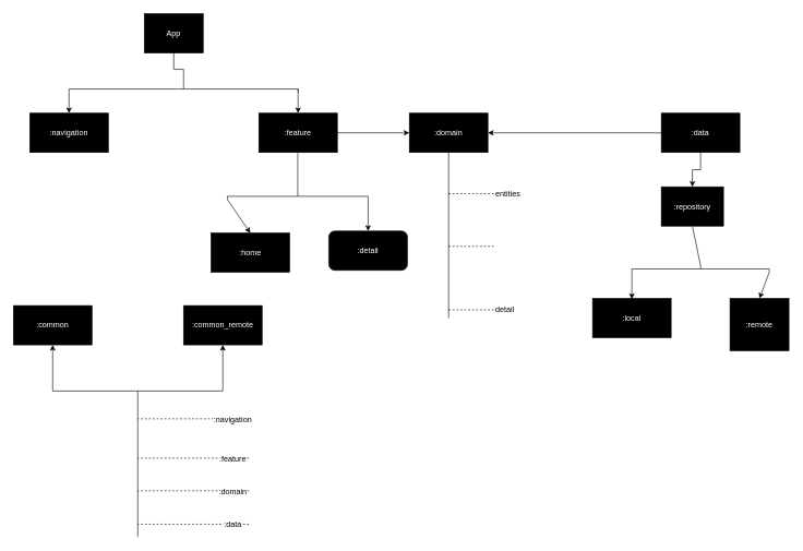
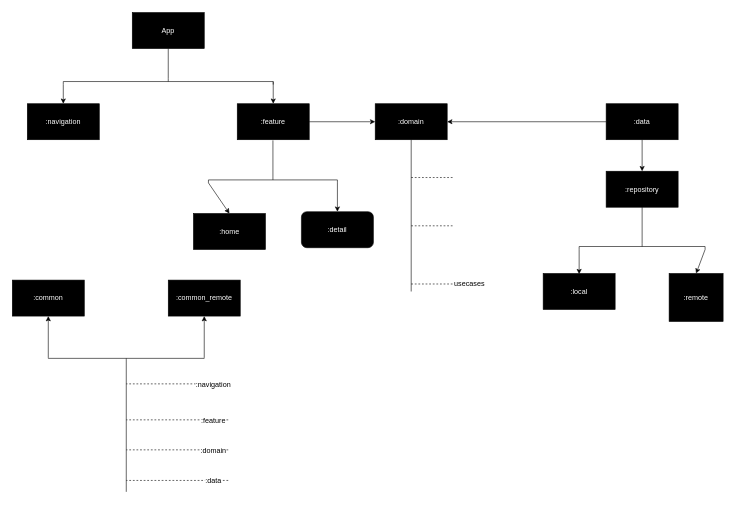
  <mxCell id="0" />
  <mxCell id="1" parent="0" />
  <mxCell id="2" value="" style="edgeStyle=orthogonalEdgeStyle;rounded=0;orthogonalLoop=1;jettySize=auto;html=1;endArrow=classic;endFill=1;entryX=0;entryY=0.5;entryDx=0;entryDy=0;" edge="1" parent="1" source="3" target="13"><mxGeometry relative="1" as="geometry"><mxPoint x="595" y="202" as="targetPoint" /></mxGeometry></mxCell>
  <mxCell id="3" value="&lt;font color=&quot;#ffffff&quot;&gt;:feature&lt;/font&gt;" style="rounded=0;whiteSpace=wrap;html=1;fillColor=#000000;" vertex="1" parent="1"><mxGeometry x="395" y="172" width="120" height="60" as="geometry" /></mxCell>
  <mxCell id="4" value="" style="edgeStyle=orthogonalEdgeStyle;rounded=0;orthogonalLoop=1;jettySize=auto;html=1;endArrow=classic;endFill=1;" edge="1" parent="1" source="6" target="12"><mxGeometry relative="1" as="geometry" /></mxCell>
  <mxCell id="5" value="" style="edgeStyle=orthogonalEdgeStyle;rounded=0;orthogonalLoop=1;jettySize=auto;html=1;endArrow=classic;endFill=1;entryX=1;entryY=0.5;entryDx=0;entryDy=0;" edge="1" parent="1" source="6" target="13"><mxGeometry relative="1" as="geometry"><mxPoint x="930" y="195" as="targetPoint" /></mxGeometry></mxCell>
  <mxCell id="6" value="&lt;font color=&quot;#ffffff&quot;&gt;:data&lt;/font&gt;" style="rounded=0;whiteSpace=wrap;html=1;fillColor=#000000;" vertex="1" parent="1"><mxGeometry x="1010" y="172" width="120" height="60" as="geometry" /></mxCell>
  <mxCell id="7" value="&lt;font color=&quot;#ffffff&quot;&gt;:navigation&lt;/font&gt;" style="rounded=0;whiteSpace=wrap;html=1;fillColor=#000000;" vertex="1" parent="1"><mxGeometry x="45" y="172" width="120" height="60" as="geometry" /></mxCell>
  <mxCell id="8" value="&lt;font color=&quot;#ffffff&quot;&gt;:home&lt;/font&gt;" style="rounded=0;whiteSpace=wrap;html=1;fillColor=#000000;" vertex="1" parent="1"><mxGeometry x="322" y="355" width="120" height="60" as="geometry" /></mxCell>
  <mxCell id="9" value="&lt;font color=&quot;#ffffff&quot;&gt;:detail&lt;/font&gt;" style="whiteSpace=wrap;html=1;fillColor=#000000;rounded=1;" vertex="1" parent="1"><mxGeometry x="502" y="352" width="120" height="60" as="geometry" /></mxCell>
  <mxCell id="10" value="&lt;font color=&quot;#ffffff&quot;&gt;:remote&lt;/font&gt;" style="rounded=0;whiteSpace=wrap;html=1;fillColor=#000000;" vertex="1" parent="1"><mxGeometry x="1115" y="455" width="90" height="80" as="geometry" /></mxCell>
  <mxCell id="11" value="&lt;font color=&quot;#ffffff&quot;&gt;:local&lt;/font&gt;" style="rounded=0;whiteSpace=wrap;html=1;fillColor=#000000;" vertex="1" parent="1"><mxGeometry x="905" y="455" width="120" height="60" as="geometry" /></mxCell>
- <mxCell id="12" value="&lt;font color=&quot;#ffffff&quot;&gt;:repository&lt;/font&gt;" style="rounded=0;whiteSpace=wrap;html=1;fillColor=#000000;" vertex="1" parent="1"><mxGeometry x="1010" y="284.5" width="95" height="60" as="geometry" /></mxCell>
+ <mxCell id="12" value="&lt;font color=&quot;#ffffff&quot;&gt;:repository&lt;/font&gt;" style="rounded=0;whiteSpace=wrap;html=1;fillColor=#000000;" vertex="1" parent="1"><mxGeometry x="1010" y="284.5" width="120" height="60" as="geometry" /></mxCell>
  <mxCell id="13" value="&lt;font color=&quot;#ffffff&quot;&gt;:domain&lt;/font&gt;" style="rounded=0;whiteSpace=wrap;html=1;fillColor=#000000;" vertex="1" parent="1"><mxGeometry x="625" y="172" width="120" height="60" as="geometry" /></mxCell>
  <mxCell id="14" value="" style="endArrow=classic;html=1;exitX=1;exitY=1;exitDx=0;exitDy=0;exitPerimeter=0;entryX=0.5;entryY=0;entryDx=0;entryDy=0;" edge="1" parent="1" source="34" target="7"><mxGeometry width="50" height="50" relative="1" as="geometry"><mxPoint x="425" y="555" as="sourcePoint" /><mxPoint y="505" as="targetPoint" x="475" /></mxGeometry></mxCell>
  <mxCell id="15" value="" style="endArrow=none;html=1;entryX=0.5;entryY=1;entryDx=0;entryDy=0;" edge="1" parent="1" target="13"><mxGeometry width="50" height="50" relative="1" as="geometry"><mxPoint x="685" y="485" as="sourcePoint" /><mxPoint x="695" y="327" as="targetPoint" /></mxGeometry></mxCell>
  <mxCell id="16" value="" style="group" vertex="1" connectable="0" parent="1"><mxGeometry x="685" y="284.5" width="120" height="20" as="geometry" /></mxCell>
  <mxCell id="17" value="" style="endArrow=none;dashed=1;html=1;" edge="1" parent="16"><mxGeometry width="50" height="50" relative="1" as="geometry"><mxPoint y="10.5" as="sourcePoint" /><mxPoint x="70" y="10.5" as="targetPoint" /></mxGeometry></mxCell>
- <mxCell id="18" value="entities" style="text;html=1;resizable=0;points=[];autosize=1;align=left;verticalAlign=top;spacingTop=-4;" vertex="1" parent="16"><mxGeometry x="70" width="50" height="20" as="geometry" /></mxCell>
  <mxCell id="19" value="" style="group" vertex="1" connectable="0" parent="1"><mxGeometry x="685" y="365" width="200" height="20" as="geometry" /></mxCell>
  <mxCell id="20" value="" style="endArrow=none;dashed=1;html=1;" edge="1" parent="19"><mxGeometry width="50" height="50" relative="1" as="geometry"><mxPoint y="10.5" as="sourcePoint" /><mxPoint x="70" y="10.5" as="targetPoint" /></mxGeometry></mxCell>
  <mxCell id="21" value="" style="group" vertex="1" connectable="0" parent="1"><mxGeometry x="685" y="462" width="140" height="20" as="geometry" /></mxCell>
  <mxCell id="22" value="" style="endArrow=none;dashed=1;html=1;" edge="1" parent="21"><mxGeometry width="50" height="50" relative="1" as="geometry"><mxPoint y="10.5" as="sourcePoint" /><mxPoint x="70" y="10.5" as="targetPoint" /></mxGeometry></mxCell>
- <mxCell id="23" value="detail" style="text;html=1;resizable=0;points=[];autosize=1;align=left;verticalAlign=top;spacingTop=-4;" vertex="1" parent="21"><mxGeometry x="70" width="70" height="20" as="geometry" /></mxCell>
+ <mxCell id="23" value="usecases" style="text;html=1;resizable=0;points=[];autosize=1;align=left;verticalAlign=top;spacingTop=-4;" vertex="1" parent="21"><mxGeometry x="70" width="70" height="20" as="geometry" /></mxCell>
  <mxCell id="24" value="" style="strokeWidth=1;html=1;shape=mxgraph.flowchart.annotation_2;align=left;pointerEvents=1;direction=south;" vertex="1" parent="1"><mxGeometry x="965" y="405" width="210" height="10" as="geometry" /></mxCell>
  <mxCell id="25" value="" style="endArrow=classic;html=1;exitX=1;exitY=1;exitDx=0;exitDy=0;exitPerimeter=0;entryX=0.5;entryY=0.017;entryDx=0;entryDy=0;entryPerimeter=0;" edge="1" parent="1" source="24" target="11"><mxGeometry width="50" height="50" relative="1" as="geometry"><mxPoint x="945" y="440" as="sourcePoint" /><mxPoint x="995" y="390" as="targetPoint" /></mxGeometry></mxCell>
  <mxCell id="26" value="" style="endArrow=classic;html=1;exitX=1;exitY=0;exitDx=0;exitDy=0;exitPerimeter=0;entryX=0.5;entryY=0;entryDx=0;entryDy=0;" edge="1" parent="1" source="24" target="10"><mxGeometry width="50" height="50" relative="1" as="geometry"><mxPoint x="975" y="425" as="sourcePoint" /><mxPoint x="975" y="466.02" as="targetPoint" /></mxGeometry></mxCell>
  <mxCell id="27" value="" style="endArrow=none;html=1;exitX=0;exitY=0.5;exitDx=0;exitDy=0;exitPerimeter=0;entryX=0.5;entryY=1;entryDx=0;entryDy=0;" edge="1" parent="1" source="24" target="12"><mxGeometry width="50" height="50" relative="1" as="geometry"><mxPoint x="1010" y="394.5" as="sourcePoint" /><mxPoint x="1060" y="344.5" as="targetPoint" /></mxGeometry></mxCell>
  <mxCell id="28" value="" style="strokeWidth=1;html=1;shape=mxgraph.flowchart.annotation_2;align=left;pointerEvents=1;direction=south;" vertex="1" parent="1"><mxGeometry x="347" y="294" width="215" height="10" as="geometry" /></mxCell>
  <mxCell id="29" value="" style="endArrow=classic;html=1;exitX=1;exitY=1;exitDx=0;exitDy=0;exitPerimeter=0;entryX=0.5;entryY=0;entryDx=0;entryDy=0;" edge="1" parent="1" source="28" target="8"><mxGeometry width="50" height="50" relative="1" as="geometry"><mxPoint x="329.5" y="328.5" as="sourcePoint" /><mxPoint x="349.5" y="344.52" as="targetPoint" /></mxGeometry></mxCell>
  <mxCell id="30" value="" style="endArrow=classic;html=1;exitX=1;exitY=0;exitDx=0;exitDy=0;exitPerimeter=0;entryX=0.5;entryY=0;entryDx=0;entryDy=0;" edge="1" parent="1" source="28" target="9"><mxGeometry width="50" height="50" relative="1" as="geometry"><mxPoint x="359.5" y="313.5" as="sourcePoint" /><mxPoint x="559.5" y="343.5" as="targetPoint" /></mxGeometry></mxCell>
  <mxCell id="31" value="" style="endArrow=none;html=1;exitX=0;exitY=0.5;exitDx=0;exitDy=0;exitPerimeter=0;entryX=0.5;entryY=1;entryDx=0;entryDy=0;" edge="1" parent="1" source="28"><mxGeometry width="50" height="50" relative="1" as="geometry"><mxPoint x="394.5" y="283" as="sourcePoint" /><mxPoint x="454.5" y="233" as="targetPoint" /></mxGeometry></mxCell>
  <mxCell id="32" value="" style="endArrow=classic;html=1;exitX=1;exitY=1;exitDx=0;exitDy=0;exitPerimeter=0;entryX=0.5;entryY=0;entryDx=0;entryDy=0;" edge="1" parent="1" target="3"><mxGeometry width="50" height="50" relative="1" as="geometry"><mxPoint x="455" y="135" as="sourcePoint" /><mxPoint x="455" y="162" as="targetPoint" /></mxGeometry></mxCell>
- <mxCell id="33" value="&lt;font color=&quot;#ffffff&quot;&gt;App&lt;/font&gt;" style="rounded=0;whiteSpace=wrap;html=1;fillColor=#000000;" vertex="1" parent="1"><mxGeometry x="220" y="20" width="90" height="60" as="geometry" /></mxCell>
+ <mxCell id="33" value="&lt;font color=&quot;#ffffff&quot;&gt;App&lt;/font&gt;" style="rounded=0;whiteSpace=wrap;html=1;fillColor=#000000;" vertex="1" parent="1"><mxGeometry x="220" y="20" width="120" height="60" as="geometry" /></mxCell>
  <mxCell id="34" value="" style="strokeWidth=1;html=1;shape=mxgraph.flowchart.annotation_2;align=left;pointerEvents=1;direction=south;" vertex="1" parent="1"><mxGeometry x="105" y="130" width="350" height="10" as="geometry" /></mxCell>
  <mxCell id="35" value="" style="edgeStyle=orthogonalEdgeStyle;rounded=0;orthogonalLoop=1;jettySize=auto;html=1;endArrow=none;endFill=0;" edge="1" parent="1" source="34" target="33"><mxGeometry relative="1" as="geometry" /></mxCell>
  <mxCell id="36" value="" style="group;fillColor=none;strokeColor=none;" vertex="1" connectable="0" parent="1"><mxGeometry x="20" y="466" width="370" height="353" as="geometry" /></mxCell>
  <mxCell id="37" value="" style="group;fillColor=none;fontColor=#000000;strokeColor=none;" vertex="1" connectable="0" parent="36"><mxGeometry width="370" height="353" as="geometry" /></mxCell>
  <mxCell id="38" value="&lt;font color=&quot;#ffffff&quot;&gt;:common_remote&lt;/font&gt;" style="rounded=0;whiteSpace=wrap;html=1;fillColor=#000000;" vertex="1" parent="37"><mxGeometry x="260" width="120" height="60" as="geometry" /></mxCell>
  <mxCell id="39" value="&lt;font color=&quot;#ffffff&quot;&gt;:common&lt;/font&gt;" style="rounded=0;whiteSpace=wrap;html=1;fillColor=#000000;" vertex="1" parent="37"><mxGeometry width="120" height="60" as="geometry" /></mxCell>
  <mxCell id="40" value="" style="endArrow=none;html=1;exitX=0;exitY=0.5;exitDx=0;exitDy=0;exitPerimeter=0;" edge="1" parent="37" source="51"><mxGeometry width="50" height="50" relative="1" as="geometry"><mxPoint x="330" y="153" as="sourcePoint" /><mxPoint x="190" y="353" as="targetPoint" /></mxGeometry></mxCell>
  <mxCell id="41" value="" style="endArrow=none;dashed=1;html=1;" edge="1" parent="37"><mxGeometry width="50" height="50" relative="1" as="geometry"><mxPoint x="360" y="173" as="sourcePoint" /><mxPoint x="190" y="173" as="targetPoint" /></mxGeometry></mxCell>
  <mxCell id="42" value=":navigation" style="text;html=1;resizable=0;points=[];align=center;verticalAlign=middle;labelBackgroundColor=#ffffff;" vertex="1" connectable="0" parent="41"><mxGeometry x="-0.691" relative="1" as="geometry"><mxPoint as="offset" /></mxGeometry></mxCell>
  <mxCell id="43" value="" style="endArrow=none;dashed=1;html=1;" edge="1" parent="37"><mxGeometry width="50" height="50" relative="1" as="geometry"><mxPoint x="360" y="233" as="sourcePoint" /><mxPoint x="190" y="233" as="targetPoint" /></mxGeometry></mxCell>
  <mxCell id="44" value=":feature" style="text;html=1;resizable=0;points=[];align=center;verticalAlign=middle;labelBackgroundColor=#ffffff;" vertex="1" connectable="0" parent="43"><mxGeometry x="-0.691" relative="1" as="geometry"><mxPoint as="offset" /></mxGeometry></mxCell>
  <mxCell id="45" value="" style="endArrow=none;dashed=1;html=1;" edge="1" parent="37"><mxGeometry width="50" height="50" relative="1" as="geometry"><mxPoint x="360" y="283" as="sourcePoint" /><mxPoint x="190" y="283" as="targetPoint" /></mxGeometry></mxCell>
  <mxCell id="46" value=":domain" style="text;html=1;resizable=0;points=[];align=center;verticalAlign=middle;labelBackgroundColor=#ffffff;" vertex="1" connectable="0" parent="45"><mxGeometry x="-0.691" relative="1" as="geometry"><mxPoint as="offset" /></mxGeometry></mxCell>
  <mxCell id="47" value="" style="endArrow=none;dashed=1;html=1;" edge="1" parent="37"><mxGeometry width="50" height="50" relative="1" as="geometry"><mxPoint x="360" y="334" as="sourcePoint" /><mxPoint x="190" y="334" as="targetPoint" /></mxGeometry></mxCell>
  <mxCell id="48" value=":data" style="text;html=1;resizable=0;points=[];align=center;verticalAlign=middle;labelBackgroundColor=#ffffff;" vertex="1" connectable="0" parent="47"><mxGeometry x="-0.691" relative="1" as="geometry"><mxPoint as="offset" /></mxGeometry></mxCell>
  <mxCell id="49" value="" style="endArrow=classic;html=1;fontColor=#FFFFFF;entryX=0.5;entryY=1;entryDx=0;entryDy=0;exitX=1;exitY=0;exitDx=0;exitDy=0;exitPerimeter=0;" edge="1" parent="37" source="51" target="39"><mxGeometry width="50" height="50" relative="1" as="geometry"><mxPoint x="60" y="159" as="sourcePoint" /><mxPoint x="80" y="89" as="targetPoint" /></mxGeometry></mxCell>
  <mxCell id="50" value="" style="endArrow=classic;html=1;fontColor=#FFFFFF;exitX=1;exitY=1;exitDx=0;exitDy=0;exitPerimeter=0;" edge="1" parent="37" source="51" target="38"><mxGeometry width="50" height="50" relative="1" as="geometry"><mxPoint x="319.5" y="161.5" as="sourcePoint" /><mxPoint x="319.5" y="62.5" as="targetPoint" /></mxGeometry></mxCell>
  <mxCell id="51" value="" style="strokeWidth=1;html=1;shape=mxgraph.flowchart.annotation_2;align=left;pointerEvents=1;direction=north;" vertex="1" parent="37"><mxGeometry x="60" y="129" width="260" height="3" as="geometry" /></mxCell>
